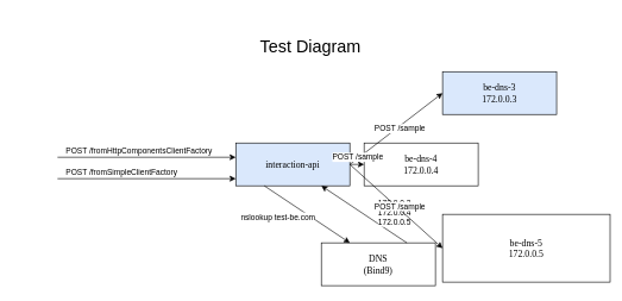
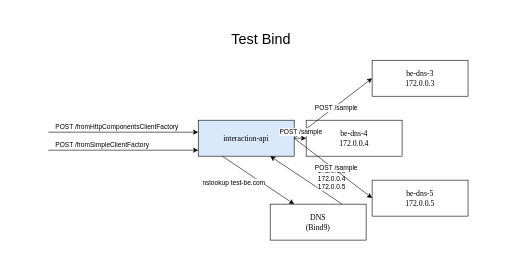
  <mxCell id="0" />
  <mxCell id="1" parent="0" />
  <mxCell id="2" value="&lt;p class=&quot;p1&quot; style=&quot;margin: 0px ; font-stretch: normal ; font-size: 13px ; line-height: normal ; font-family: &amp;#34;menlo&amp;#34;&quot;&gt;&lt;span class=&quot;s1&quot;&gt;interaction-api&lt;/span&gt;&lt;/p&gt;" style="rounded=0;whiteSpace=wrap;html=1;fillColor=#dae8fc;" parent="1" vertex="1"><mxGeometry x="330" y="200" width="160" height="60" as="geometry" /></mxCell>
  <mxCell id="3" value="" style="endArrow=classic;html=1;" parent="1" edge="1"><mxGeometry width="50" height="50" relative="1" as="geometry"><mxPoint x="80" y="220" as="sourcePoint" /><mxPoint x="330" y="220" as="targetPoint" /></mxGeometry></mxCell>
  <mxCell id="4" value="POST /fromHttpComponentsClientFactory" style="edgeLabel;html=1;align=left;verticalAlign=middle;resizable=0;points=[];" parent="3" vertex="1" connectable="0"><mxGeometry x="-0.328" y="4" relative="1" as="geometry"><mxPoint x="-74" y="-6" as="offset" /></mxGeometry></mxCell>
  <mxCell id="5" value="" style="endArrow=classic;html=1;" parent="1" edge="1"><mxGeometry width="50" height="50" relative="1" as="geometry"><mxPoint x="80" y="250" as="sourcePoint" /><mxPoint x="330" y="250" as="targetPoint" /></mxGeometry></mxCell>
  <mxCell id="6" value="POST /fromSimpleClientFactory" style="edgeLabel;html=1;align=left;verticalAlign=middle;resizable=0;points=[];" parent="5" vertex="1" connectable="0"><mxGeometry x="-0.328" y="4" relative="1" as="geometry"><mxPoint x="-74" y="-6" as="offset" /></mxGeometry></mxCell>
  <mxCell id="7" value="&lt;p class=&quot;p1&quot; style=&quot;margin: 0px ; font-stretch: normal ; font-size: 13px ; line-height: normal ; font-family: &amp;#34;menlo&amp;#34;&quot;&gt;&lt;span class=&quot;s1&quot;&gt;DNS&lt;/span&gt;&lt;/p&gt;&lt;p class=&quot;p1&quot; style=&quot;margin: 0px ; font-stretch: normal ; font-size: 13px ; line-height: normal ; font-family: &amp;#34;menlo&amp;#34;&quot;&gt;&lt;span class=&quot;s1&quot;&gt;(Bind9)&lt;/span&gt;&lt;/p&gt;" style="rounded=0;whiteSpace=wrap;html=1;" parent="1" vertex="1"><mxGeometry x="450" y="340" width="160" height="60" as="geometry" /></mxCell>
  <mxCell id="8" value="" style="endArrow=classic;html=1;exitX=0.25;exitY=1;exitDx=0;exitDy=0;entryX=0.25;entryY=0;entryDx=0;entryDy=0;" parent="1" source="2" target="7" edge="1"><mxGeometry width="50" height="50" relative="1" as="geometry"><mxPoint x="460" y="340" as="sourcePoint" /><mxPoint x="510" y="290" as="targetPoint" /></mxGeometry></mxCell>
  <mxCell id="9" value="nslookup test-be.com" style="edgeLabel;html=1;align=right;verticalAlign=middle;resizable=0;points=[];" parent="8" vertex="1" connectable="0"><mxGeometry x="0.325" y="-4" relative="1" as="geometry"><mxPoint x="-6" y="-13" as="offset" /></mxGeometry></mxCell>
  <mxCell id="10" value="" style="endArrow=classic;html=1;exitX=0.75;exitY=0;exitDx=0;exitDy=0;entryX=0.75;entryY=1;entryDx=0;entryDy=0;" parent="1" source="7" target="2" edge="1"><mxGeometry width="50" height="50" relative="1" as="geometry"><mxPoint x="460" y="330" as="sourcePoint" /><mxPoint x="510" y="280" as="targetPoint" /></mxGeometry></mxCell>
  <mxCell id="11" value="172.0.0.3&lt;br&gt;172.0.0.4&lt;br&gt;172.0.0.5" style="edgeLabel;html=1;align=left;verticalAlign=middle;resizable=0;points=[];" parent="10" vertex="1" connectable="0"><mxGeometry x="-0.275" y="-3" relative="1" as="geometry"><mxPoint y="-11" as="offset" /></mxGeometry></mxCell>
- <mxCell id="12" value="&lt;p class=&quot;p1&quot; style=&quot;margin: 0px ; font-stretch: normal ; font-size: 13px ; line-height: normal ; font-family: &amp;#34;menlo&amp;#34;&quot;&gt;be-dns-3&lt;/p&gt;&lt;p class=&quot;p1&quot; style=&quot;margin: 0px ; font-stretch: normal ; font-size: 13px ; line-height: normal ; font-family: &amp;#34;menlo&amp;#34;&quot;&gt;172.0.0.3&lt;/p&gt;" style="rounded=0;whiteSpace=wrap;html=1;fillColor=#dae8fc;" parent="1" vertex="1"><mxGeometry x="620" y="100" width="160" height="60" as="geometry" /></mxCell>
+ <mxCell id="12" value="&lt;p class=&quot;p1&quot; style=&quot;margin: 0px ; font-stretch: normal ; font-size: 13px ; line-height: normal ; font-family: &amp;#34;menlo&amp;#34;&quot;&gt;be-dns-3&lt;/p&gt;&lt;p class=&quot;p1&quot; style=&quot;margin: 0px ; font-stretch: normal ; font-size: 13px ; line-height: normal ; font-family: &amp;#34;menlo&amp;#34;&quot;&gt;172.0.0.3&lt;/p&gt;" style="rounded=0;whiteSpace=wrap;html=1;" parent="1" vertex="1"><mxGeometry x="620" y="100" width="160" height="60" as="geometry" /></mxCell>
  <mxCell id="13" value="&lt;p class=&quot;p1&quot; style=&quot;margin: 0px ; font-stretch: normal ; font-size: 13px ; line-height: normal ; font-family: &amp;#34;menlo&amp;#34;&quot;&gt;be-dns-4&lt;/p&gt;&lt;p class=&quot;p1&quot; style=&quot;margin: 0px ; font-stretch: normal ; font-size: 13px ; line-height: normal ; font-family: &amp;#34;menlo&amp;#34;&quot;&gt;172.0.0.4&lt;/p&gt;" style="rounded=0;whiteSpace=wrap;html=1;" parent="1" vertex="1"><mxGeometry x="510" y="200" width="160" height="60" as="geometry" /></mxCell>
- <mxCell id="14" value="&lt;p class=&quot;p1&quot; style=&quot;margin: 0px ; font-stretch: normal ; font-size: 13px ; line-height: normal ; font-family: &amp;#34;menlo&amp;#34;&quot;&gt;be-dns-5&lt;/p&gt;&lt;p class=&quot;p1&quot; style=&quot;margin: 0px ; font-stretch: normal ; font-size: 13px ; line-height: normal ; font-family: &amp;#34;menlo&amp;#34;&quot;&gt;172.0.0.5&lt;/p&gt;" style="rounded=0;whiteSpace=wrap;html=1;" parent="1" vertex="1"><mxGeometry x="620" y="300" width="235" height="95" as="geometry" /></mxCell>
+ <mxCell id="14" value="&lt;p class=&quot;p1&quot; style=&quot;margin: 0px ; font-stretch: normal ; font-size: 13px ; line-height: normal ; font-family: &amp;#34;menlo&amp;#34;&quot;&gt;be-dns-5&lt;/p&gt;&lt;p class=&quot;p1&quot; style=&quot;margin: 0px ; font-stretch: normal ; font-size: 13px ; line-height: normal ; font-family: &amp;#34;menlo&amp;#34;&quot;&gt;172.0.0.5&lt;/p&gt;" style="rounded=0;whiteSpace=wrap;html=1;" parent="1" vertex="1"><mxGeometry x="620" y="300" width="160" height="60" as="geometry" /></mxCell>
  <mxCell id="15" value="POST /sample" style="endArrow=classic;html=1;entryX=0;entryY=0.5;entryDx=0;entryDy=0;align=center;" parent="1" target="12" edge="1"><mxGeometry x="0.048" y="-3" width="50" height="50" relative="1" as="geometry"><mxPoint x="490" y="230" as="sourcePoint" /><mxPoint x="540" y="180" as="targetPoint" /><mxPoint as="offset" /></mxGeometry></mxCell>
  <mxCell id="16" value="POST /sample" style="endArrow=classic;html=1;entryX=0;entryY=0.5;entryDx=0;entryDy=0;" parent="1" target="13" edge="1"><mxGeometry x="0.111" y="10" width="50" height="50" relative="1" as="geometry"><mxPoint x="490" y="230" as="sourcePoint" /><mxPoint x="580" y="230" as="targetPoint" /><mxPoint as="offset" /></mxGeometry></mxCell>
  <mxCell id="17" value="POST /sample" style="endArrow=classic;html=1;entryX=0;entryY=0.5;entryDx=0;entryDy=0;" parent="1" target="14" edge="1"><mxGeometry x="0.048" y="3" width="50" height="50" relative="1" as="geometry"><mxPoint x="490" y="230" as="sourcePoint" /><mxPoint x="600" y="150" as="targetPoint" /><mxPoint as="offset" /></mxGeometry></mxCell>
- <mxCell id="18" value="&lt;font style=&quot;font-size: 24px&quot;&gt;Test Diagram&lt;/font&gt;" style="text;html=1;strokeColor=none;fillColor=none;align=center;verticalAlign=middle;whiteSpace=wrap;rounded=0;" parent="1" vertex="1"><mxGeometry x="20" y="20" width="830" height="90" as="geometry" /></mxCell>
+ <mxCell id="18" value="&lt;font style=&quot;font-size: 24px&quot;&gt;Test Bind&lt;/font&gt;" style="text;html=1;strokeColor=none;fillColor=none;align=center;verticalAlign=middle;whiteSpace=wrap;rounded=0;" parent="1" vertex="1"><mxGeometry x="20" y="20" width="830" height="90" as="geometry" /></mxCell>
